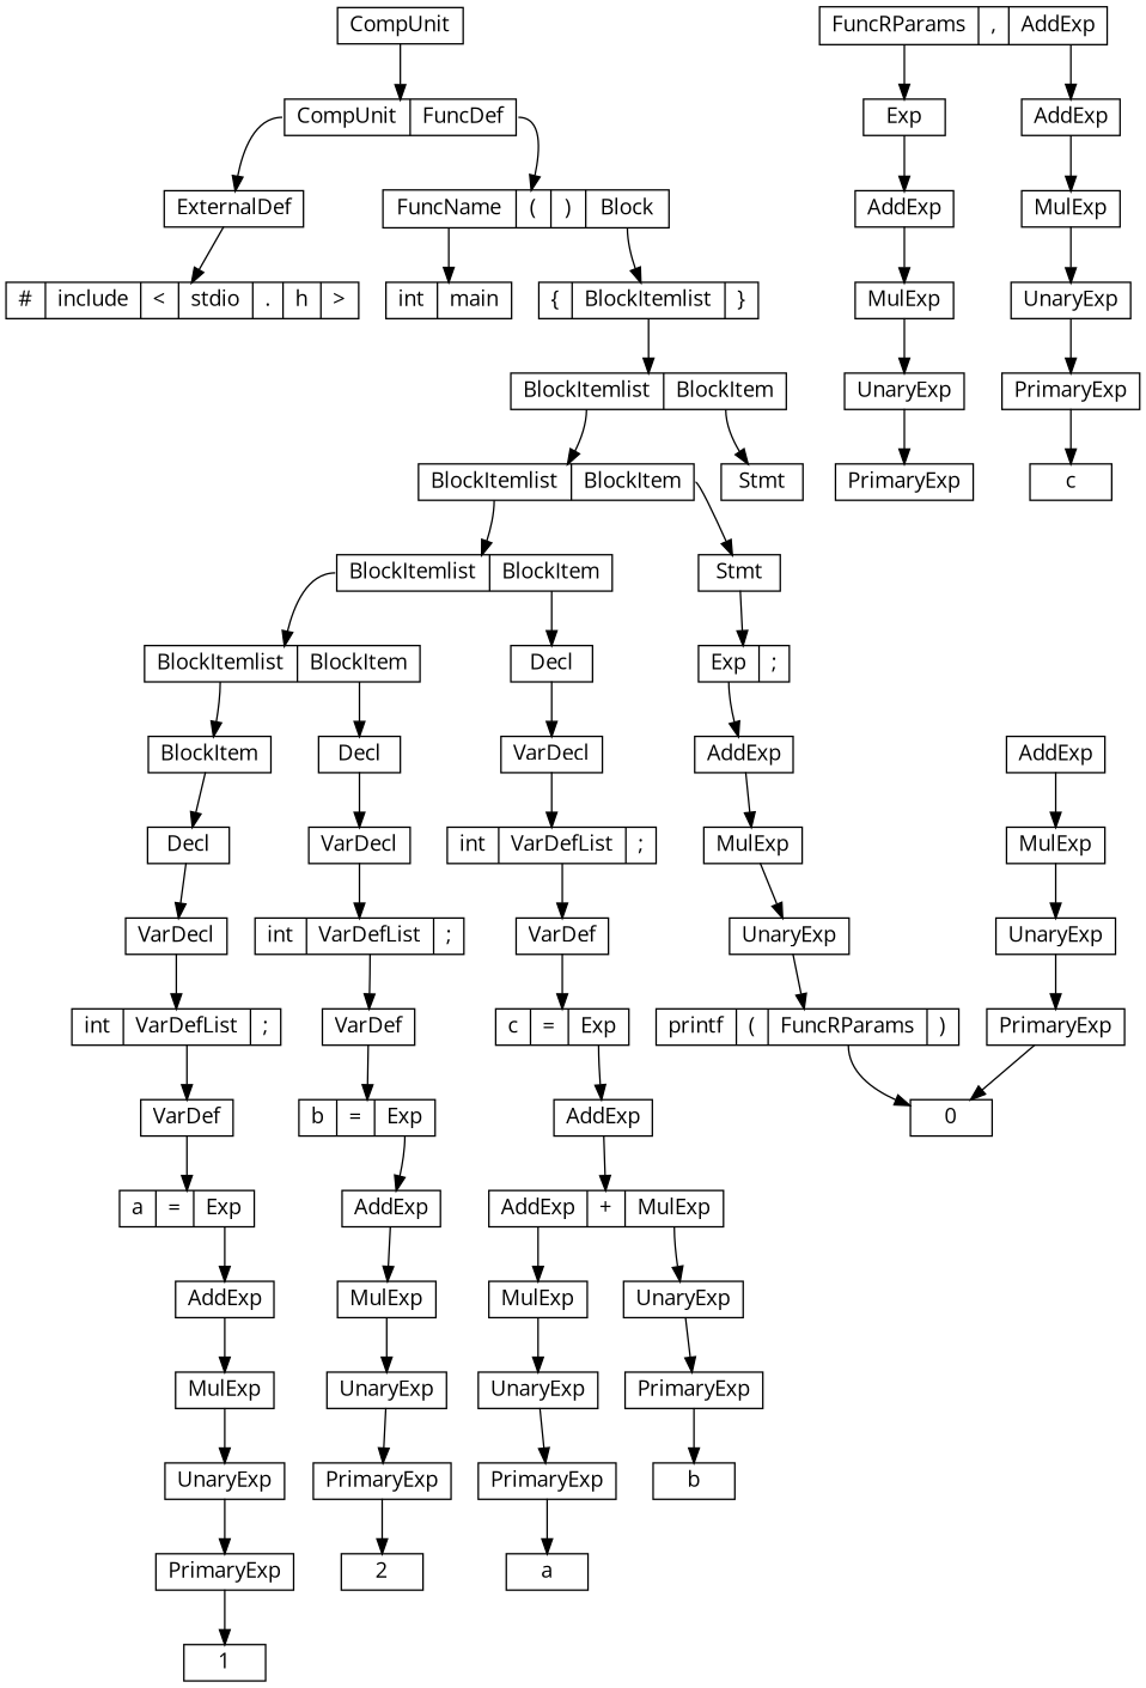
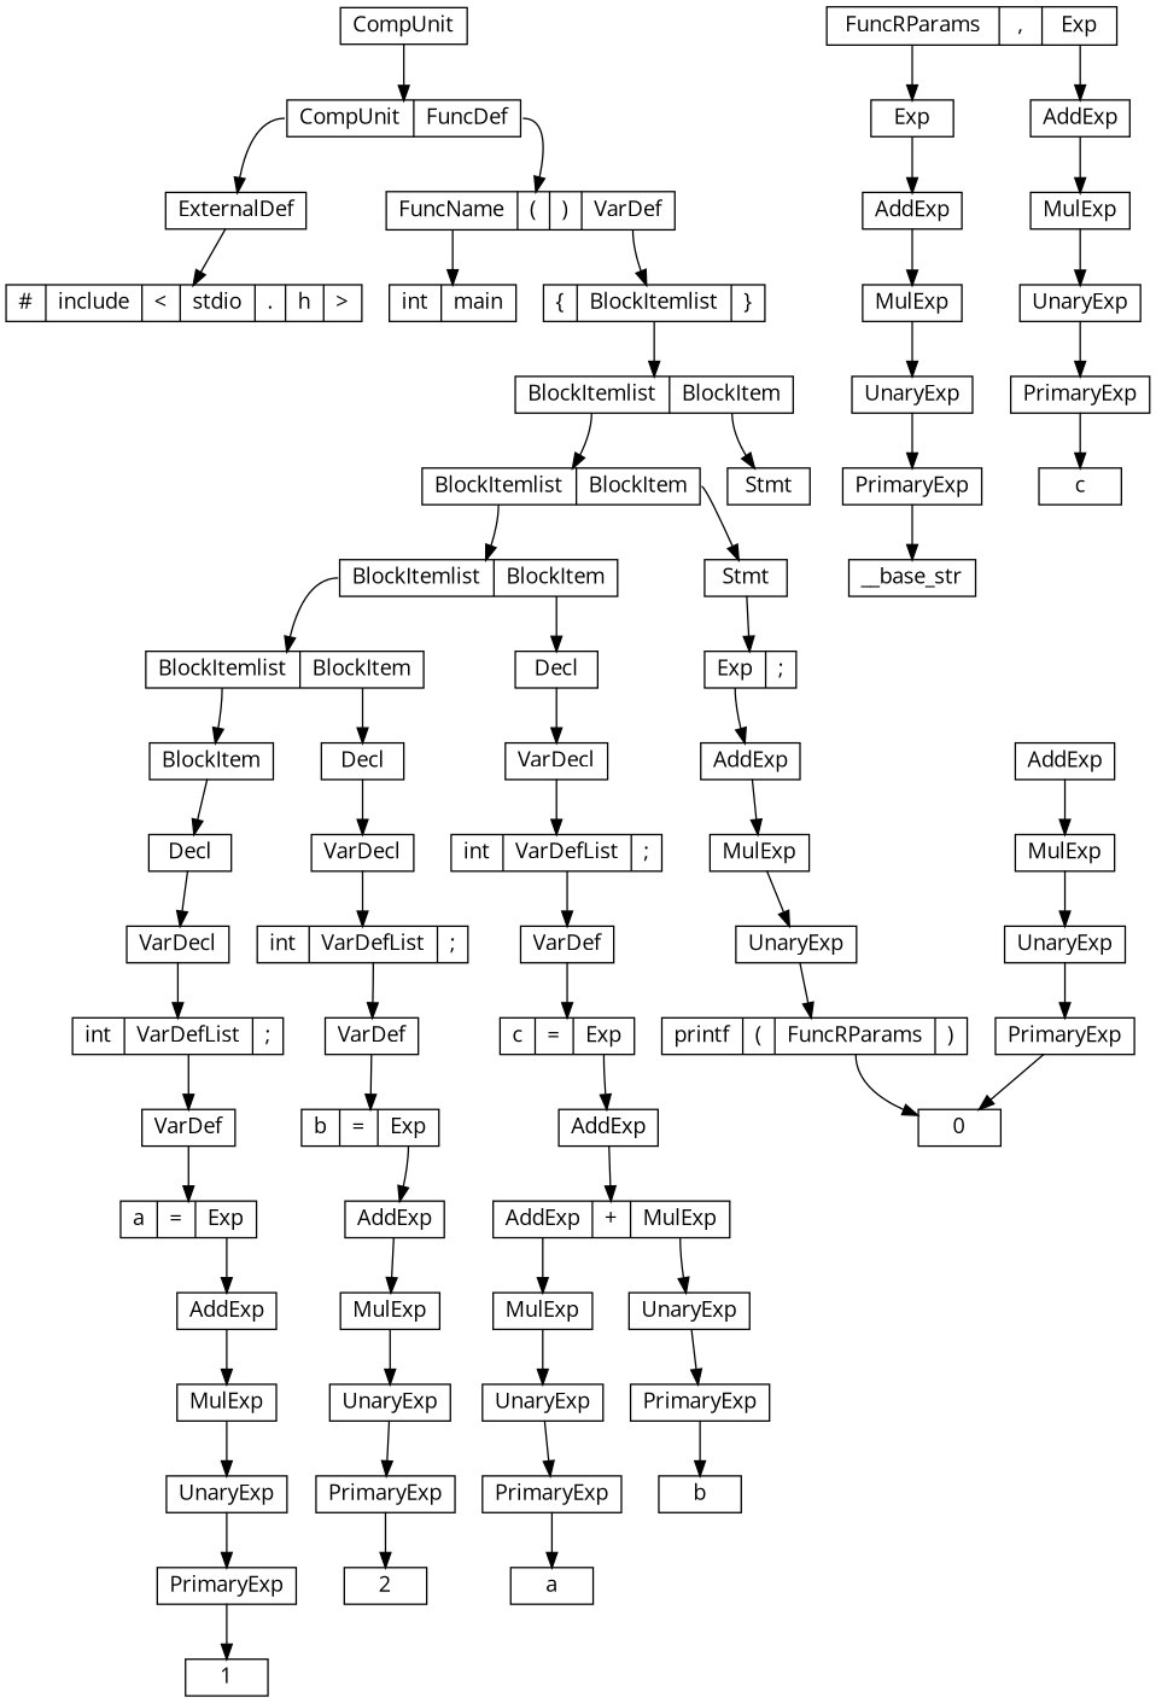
  digraph {
    fontname="Open Sans"
    node [fontname="Open Sans" shape=record]
    edge [fontname="Open Sans" tailport=f0]
    n1 [height=.1 label="<f0> CompUnit"]
    n2 [height=.1 label="<f0> CompUnit|<f1> FuncDef"]
-   n3 [height=.1 label="<f0> FuncName|<f1> \(|<f2> \)|<f3> Block"]
+   n3 [height=.1 label="<f0> FuncName|<f1> \(|<f2> \)|<f3> VarDef"]
    n4 [height=.1 label="<f0> ExternalDef"]
    n5 [height=.1 label="<f0> \{|<f1> BlockItemlist|<f2> \}"]
    n6 [height=.1 label="<f0> int|<f1> main"]
    n7 [height=.1 label="<f0> #|<f1> include|<f2> \<|<f3> stdio|<f4> .|<f5> h|<f6> \>"]
    n8 [height=.1 label="<f0> BlockItemlist|<f1> BlockItem"]
    n9 [height=.1 label="<f0> Stmt"]
    n10 [height=.1 label="<f0> BlockItemlist|<f1> BlockItem"]
    n11 [height=.1 label="<f0> Stmt"]
    n12 [height=.1 label="<f0> BlockItemlist|<f1> BlockItem"]
    n13 [height=.1 label="<f0> AddExp"]
    n14 [height=.1 label="<f0> MulExp"]
    n15 [height=.1 label="<f0> UnaryExp"]
    n16 [height=.1 label="<f0> PrimaryExp"]
    n17 [height=.1 label="<f0> 0"]
    n18 [height=.1 label="<f0> Exp|<f1> \;"]
    n19 [height=.1 label="<f0> Decl"]
    n20 [height=.1 label="<f0> BlockItemlist|<f1> BlockItem"]
    n21 [height=.1 label="<f0> AddExp"]
    n22 [height=.1 label="<f0> MulExp"]
    n23 [height=.1 label="<f0> UnaryExp"]
    n24 [height=.1 label="<f0> printf|<f1> \(|<f2> FuncRParams|<f3> \)"]
-   n25 [height=.1 label="<f0> FuncRParams|<f1> \,|<f2> AddExp"]
+   n25 [height=.1 label="<f0> FuncRParams|<f1> \,|<f2> Exp"]
    n26 [height=.1 label="<f0> AddExp"]
    n27 [height=.1 label="<f0> Exp"]
    n28 [height=.1 label="<f0> MulExp"]
    n29 [height=.1 label="<f0> AddExp"]
    n30 [height=.1 label="<f0> UnaryExp"]
    n31 [height=.1 label="<f0> PrimaryExp"]
    n32 [height=.1 label="<f0> c"]
    n33 [height=.1 label="<f0> MulExp"]
    n34 [height=.1 label="<f0> UnaryExp"]
    n35 [height=.1 label="<f0> PrimaryExp"]
+   n36 [height=.1 label="<f0> __base_str"]
    n37 [height=.1 label="<f0> VarDecl"]
    n38 [height=.1 label="<f0> Decl"]
    n39 [height=.1 label="<f0> BlockItem"]
    n40 [height=.1 label="<f0> int|<f1> VarDefList|<f2> \;"]
    n41 [height=.1 label="<f0> VarDef"]
    n42 [height=.1 label="<f0> c|<f1> \=|<f2> Exp"]
    n43 [height=.1 label="<f0> AddExp"]
    n44 [height=.1 label="<f0> AddExp|<f1> +|<f2> MulExp"]
    n45 [height=.1 label="<f0> UnaryExp"]
    n46 [height=.1 label="<f0> MulExp"]
    n47 [height=.1 label="<f0> PrimaryExp"]
    n48 [height=.1 label="<f0> UnaryExp"]
    n49 [height=.1 label="<f0> b"]
    n50 [height=.1 label="<f0> PrimaryExp"]
    n51 [height=.1 label="<f0> a"]
    n52 [height=.1 label="<f0> VarDecl"]
    n53 [height=.1 label="<f0> Decl"]
    n54 [height=.1 label="<f0> int|<f1> VarDefList|<f2> \;"]
    n55 [height=.1 label="<f0> VarDef"]
    n56 [height=.1 label="<f0> b|<f1> \=|<f2> Exp"]
    n57 [height=.1 label="<f0> AddExp"]
    n58 [height=.1 label="<f0> MulExp"]
    n59 [height=.1 label="<f0> UnaryExp"]
    n60 [height=.1 label="<f0> PrimaryExp"]
    n61 [height=.1 label="<f0> 2"]
    n62 [height=.1 label="<f0> VarDecl"]
    n63 [height=.1 label="<f0> int|<f1> VarDefList|<f2> \;"]
    n64 [height=.1 label="<f0> VarDef"]
    n65 [height=.1 label="<f0> a|<f1> \=|<f2> Exp"]
    n66 [height=.1 label="<f0> AddExp"]
    n67 [height=.1 label="<f0> MulExp"]
    n68 [height=.1 label="<f0> UnaryExp"]
    n69 [height=.1 label="<f0> PrimaryExp"]
    n70 [height=.1 label="<f0> 1"]
    n1 -> n2
    n2 -> n3 [tailport=f1]
    n2 -> n4
    n3 -> n5 [tailport=f3]
    n3 -> n6
    n4 -> n7
    n5 -> n8 [tailport=f1]
    n8 -> n9 [tailport=f1]
    n8 -> n10
    n10 -> n11 [tailport=f1]
    n10 -> n12
    n11 -> n18
    n12 -> n19 [tailport=f1]
    n12 -> n20
    n13 -> n14
    n14 -> n15
    n15 -> n16
    n16 -> n17
    n18 -> n21
    n19 -> n37
    n20 -> n38 [tailport=f1]
    n20 -> n39
    n21 -> n22
    n22 -> n23
    n23 -> n24
    n24 -> n17 [tailport=f2]
    n25 -> n26 [tailport=f2]
    n25 -> n27
    n26 -> n28
    n27 -> n29
    n28 -> n30
    n29 -> n33
    n30 -> n31
    n31 -> n32
    n33 -> n34
    n34 -> n35
+   n35 -> n36
    n37 -> n40
    n38 -> n52
    n39 -> n53
    n40 -> n41 [tailport=f1]
    n41 -> n42
    n42 -> n43 [tailport=f2]
    n43 -> n44
    n44 -> n45 [tailport=f2]
    n44 -> n46
    n45 -> n47
    n46 -> n48
    n47 -> n49
    n48 -> n50
    n50 -> n51
    n52 -> n54
    n53 -> n62
    n54 -> n55 [tailport=f1]
    n55 -> n56
    n56 -> n57 [tailport=f2]
    n57 -> n58
    n58 -> n59
    n59 -> n60
    n60 -> n61
    n62 -> n63
    n63 -> n64 [tailport=f1]
    n64 -> n65
    n65 -> n66 [tailport=f2]
    n66 -> n67
    n67 -> n68
    n68 -> n69
    n69 -> n70
  }
